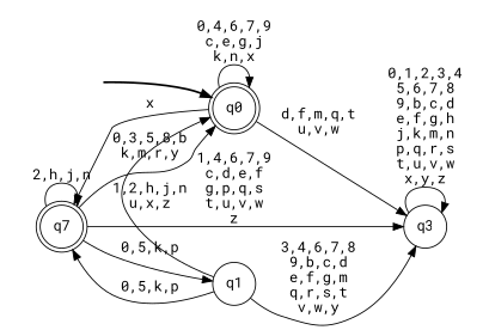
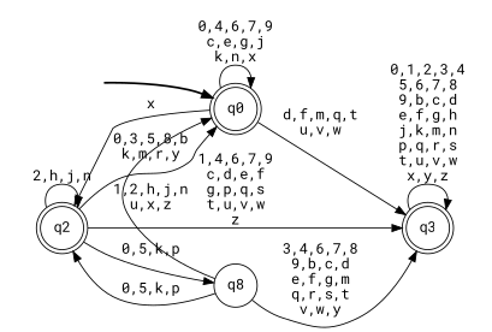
  digraph {
    fontname="Roboto Mono"
    rankdir=LR
    node [fontname="Roboto Mono" shape=doublecircle style="rounded,filled" color=black fillcolor=white]
    edge [fontname="Roboto Mono"]
    __start0 [height=0 shape=none style=invis width=0 color="" fillcolor=""]
    n2 [label=q0]
-   n3 [label=q7]
-   n4 [label=q3 shape=circle style=filled]
-   n5 [label=q1 shape=circle style=filled]
+   n3 [label=q2]
+   n4 [label=q3 style=filled]
+   n5 [label=q8 shape=circle style=filled]
    subgraph cluster_1 {
      nodesep=0.15
      ranksep=0.15
      style=invis
      __start0
      n2
    }
    __start0 -> n2 [penwidth=2]
    n2 -> n2 [label="0,4,6,7,9\nc,e,g,j\nk,n,x"]
    n2 -> n3 [label=x]
    n2 -> n4 [label="d,f,m,q,t\nu,v,w"]
    n3 -> n2 [label="0,3,5,8,b\nk,m,r,y"]
    n3 -> n3 [label="2,h,j,n"]
    n3 -> n4 [label="1,4,6,7,9\nc,d,e,f\ng,p,q,s\nt,u,v,w\nz"]
    n3 -> n5 [label="0,5,k,p"]
    n4 -> n4 [label="0,1,2,3,4\n5,6,7,8\n9,b,c,d\ne,f,g,h\nj,k,m,n\np,q,r,s\nt,u,v,w\nx,y,z"]
    n5 -> n2 [label="1,2,h,j,n\nu,x,z"]
    n5 -> n3 [label="0,5,k,p"]
    n5 -> n4 [label="3,4,6,7,8\n9,b,c,d\ne,f,g,m\nq,r,s,t\nv,w,y"]
  }
